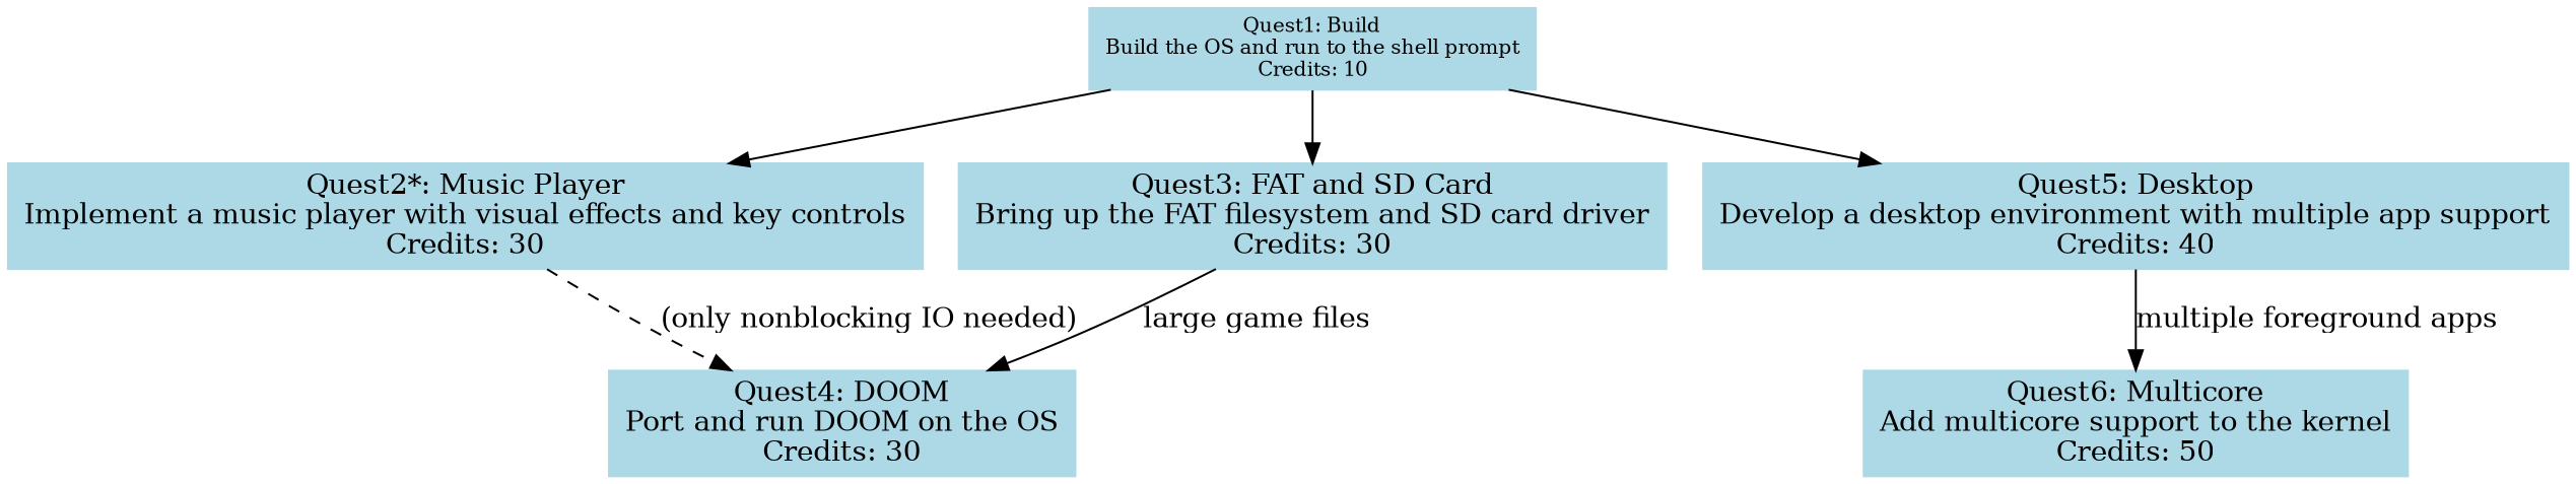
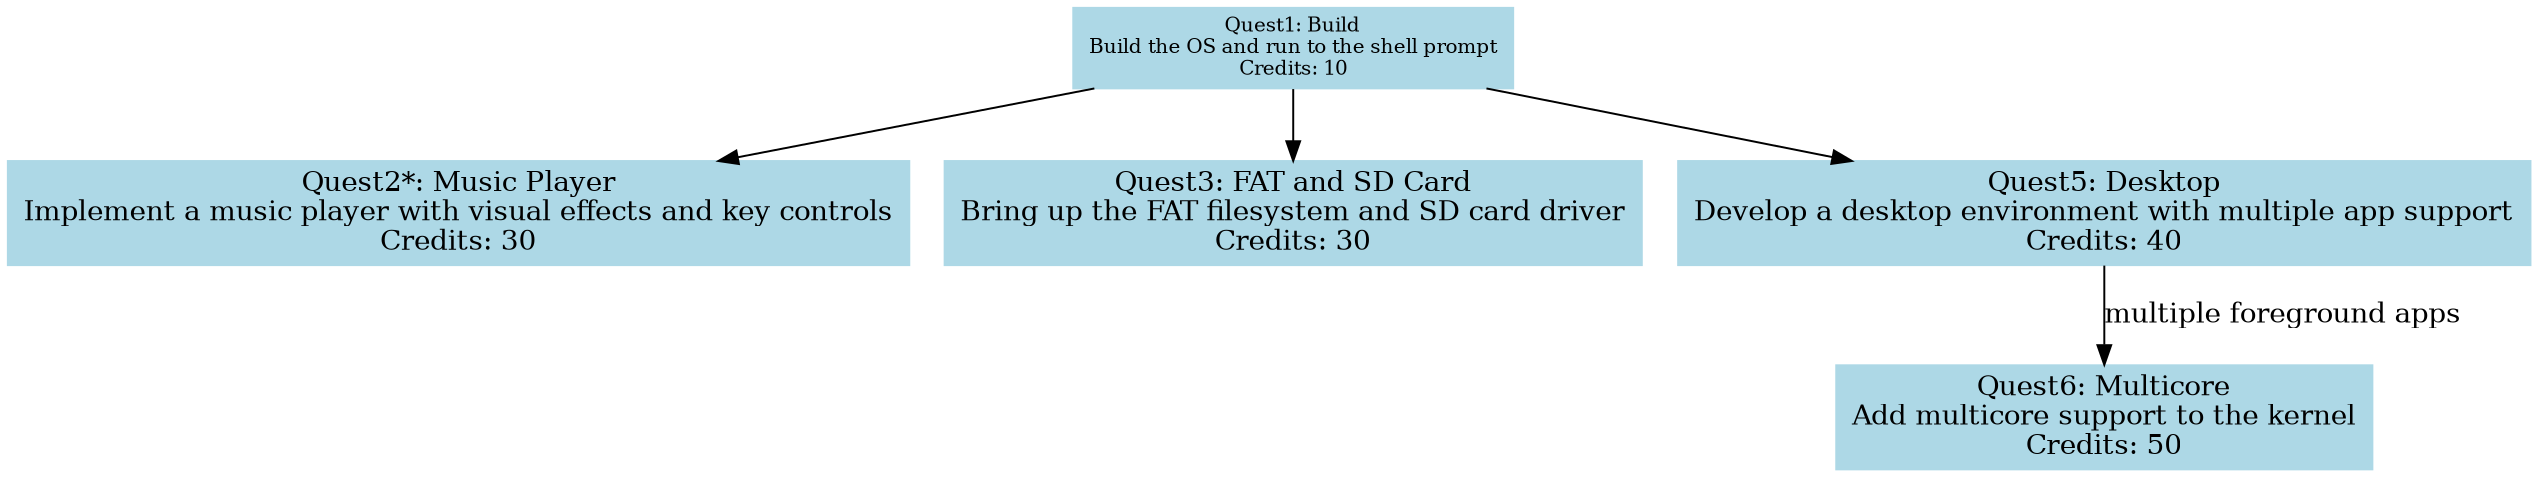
  digraph {
    rankdir=TB
    node [color=lightblue shape=box style=filled]
    n1 [fontsize=10 label="Quest1: Build\nBuild the OS and run to the shell prompt\nCredits: 10"]
    n2 [label="Quest2*: Music Player\nImplement a music player with visual effects and key controls\nCredits: 30"]
    n3 [label="Quest3: FAT and SD Card\nBring up the FAT filesystem and SD card driver\nCredits: 30"]
    n4 [label="Quest5: Desktop\nDevelop a desktop environment with multiple app support\nCredits: 40"]
-   n5 [label="Quest4: DOOM\nPort and run DOOM on the OS\nCredits: 30"]
    n6 [label="Quest6: Multicore\nAdd multicore support to the kernel\nCredits: 50"]
    n1 -> n2
    n1 -> n3
    n1 -> n4
-   n2 -> n5 [label="(only nonblocking IO needed)" style=dashed]
-   n3 -> n5 [label="large game files"]
    n4 -> n6 [label="multiple foreground apps"]
  }
